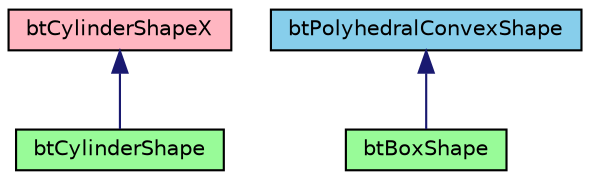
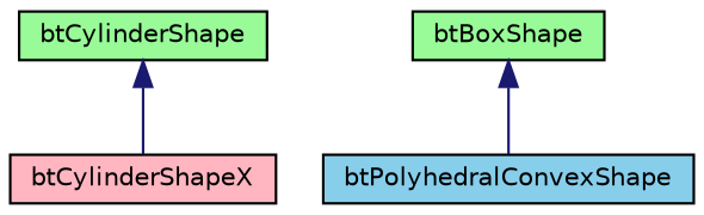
  digraph {
    node [color=black fillcolor=palegreen fontname=Helvetica fontsize=10 shape=record style=filled]
    edge [color=midnightblue dir=back fontname=Helvetica fontsize=10 labelfontname=Helvetica labelfontsize=10 style=solid]
    n1 [fillcolor=lightpink fontcolor=black height=0.2 label=btCylinderShapeX width=0.4]
    n2 [height=0.2 label=btCylinderShape width=0.4]
    n3 [height=0.2 label=btBoxShape width=0.4]
    n4 [fillcolor=skyblue height=0.2 label=btPolyhedralConvexShape width=0.4]
-   n1 -> n2
-   n4 -> n3
+   n2 -> n1
+   n3 -> n4
  }
